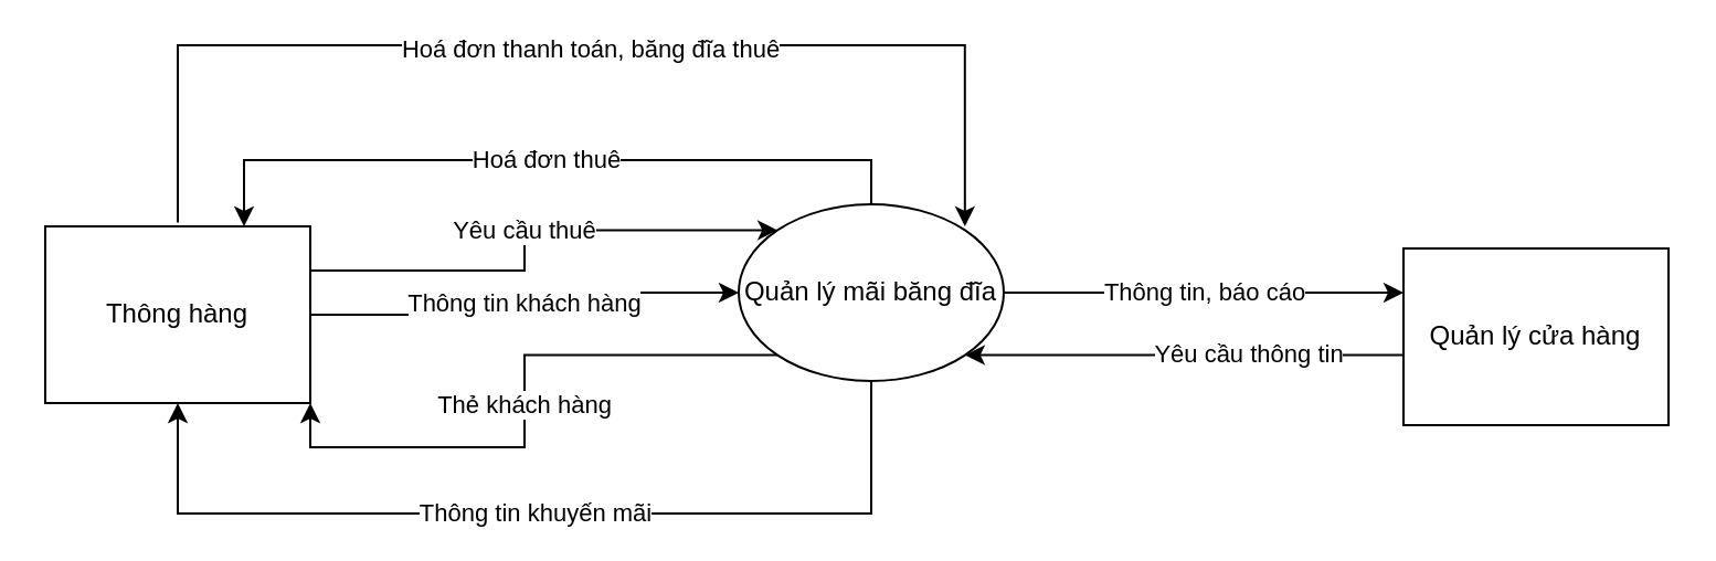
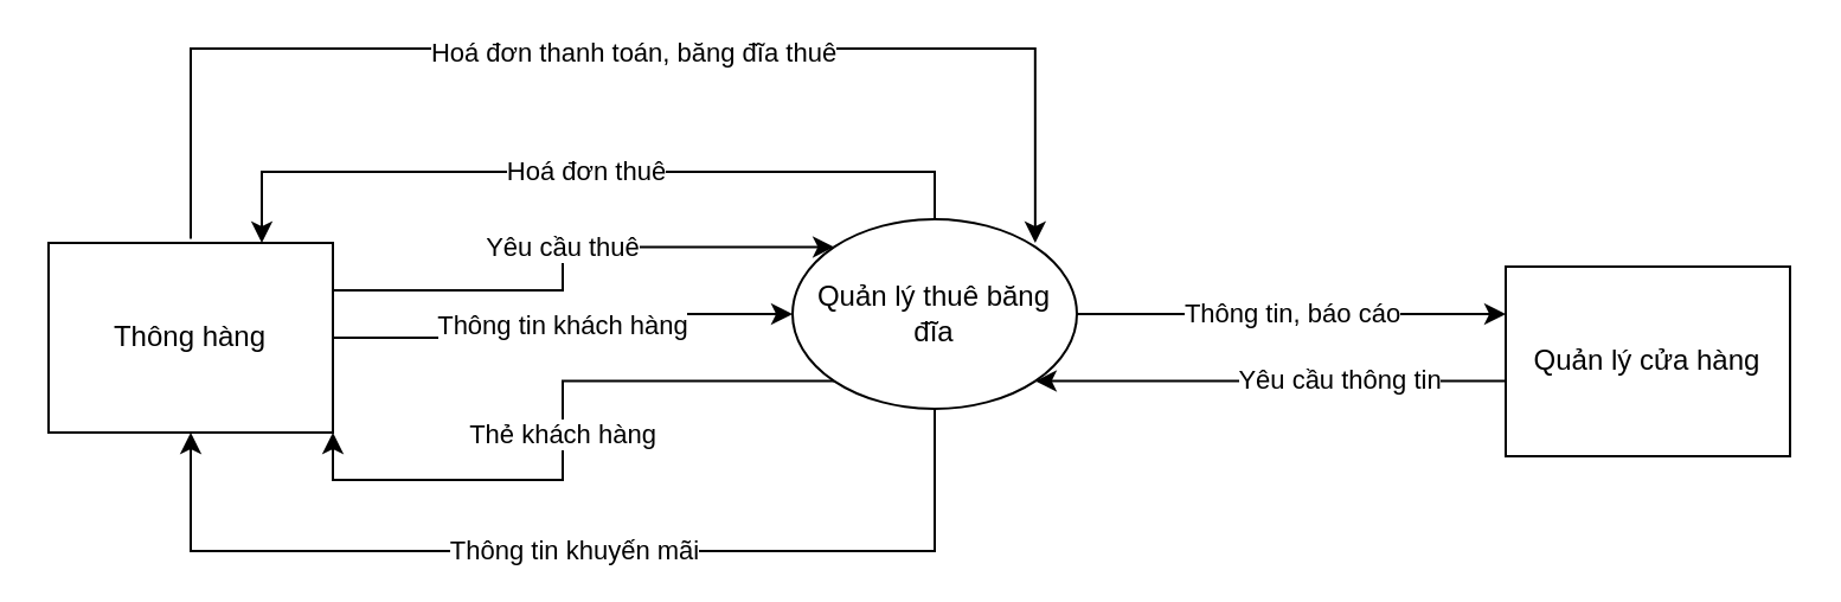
  <mxCell id="0" />
  <mxCell id="1" parent="0" />
  <mxCell id="2" value="Thông tin khách hàng" style="edgeStyle=orthogonalEdgeStyle;rounded=0;orthogonalLoop=1;jettySize=auto;html=1;exitX=1;exitY=0.5;exitDx=0;exitDy=0;entryX=0;entryY=0.5;entryDx=0;entryDy=0;" edge="1" parent="1" source="7" target="13"><mxGeometry relative="1" as="geometry" /></mxCell>
  <mxCell id="3" value="Yêu cầu thuê" style="edgeStyle=orthogonalEdgeStyle;rounded=0;orthogonalLoop=1;jettySize=auto;html=1;exitX=1;exitY=0.25;exitDx=0;exitDy=0;entryX=0;entryY=0;entryDx=0;entryDy=0;" edge="1" parent="1" source="7" target="13"><mxGeometry relative="1" as="geometry" /></mxCell>
  <mxCell id="4" style="edgeStyle=orthogonalEdgeStyle;rounded=0;orthogonalLoop=1;jettySize=auto;html=1;exitX=0.5;exitY=0;exitDx=0;exitDy=0;entryX=1;entryY=0;entryDx=0;entryDy=0;" edge="1" parent="1"><mxGeometry relative="1" as="geometry"><mxPoint x="80" y="100.28" as="sourcePoint" /><mxPoint x="436.426" y="101.996" as="targetPoint" /><Array as="points"><mxPoint x="80" y="20" /><mxPoint x="436" y="20" /></Array></mxGeometry></mxCell>
  <mxCell id="5" value="Hoá đơn thanh toán, băng đĩa thuê" style="edgeLabel;html=1;align=center;verticalAlign=middle;resizable=0;points=[];" vertex="1" connectable="0" parent="4"><mxGeometry x="0.03" y="-1" relative="1" as="geometry"><mxPoint as="offset" /></mxGeometry></mxCell>
  <mxCell id="6" value="Thông tin khuyến mãi" style="edgeStyle=orthogonalEdgeStyle;rounded=0;orthogonalLoop=1;jettySize=auto;html=1;exitX=0.5;exitY=1;exitDx=0;exitDy=0;entryX=0.5;entryY=1;entryDx=0;entryDy=0;endArrow=none;endFill=0;startArrow=classic;startFill=1;" edge="1" parent="1" source="7" target="13"><mxGeometry relative="1" as="geometry"><Array as="points"><mxPoint x="80" y="232" /><mxPoint x="394" y="232" /></Array></mxGeometry></mxCell>
  <mxCell id="7" value="Thông hàng" style="rounded=0;whiteSpace=wrap;html=1;" vertex="1" parent="1"><mxGeometry x="20" y="102" width="120" height="80" as="geometry" /></mxCell>
  <mxCell id="8" value="Yêu cầu thông tin" style="edgeStyle=orthogonalEdgeStyle;rounded=0;orthogonalLoop=1;jettySize=auto;html=1;exitX=0;exitY=0.25;exitDx=0;exitDy=0;entryX=1;entryY=1;entryDx=0;entryDy=0;" edge="1" parent="1" source="9" target="13"><mxGeometry relative="1" as="geometry"><Array as="points"><mxPoint x="650" y="160" /></Array></mxGeometry></mxCell>
  <mxCell id="9" value="Quản lý cửa hàng" style="rounded=0;whiteSpace=wrap;html=1;" vertex="1" parent="1"><mxGeometry x="635" y="112" width="120" height="80" as="geometry" /></mxCell>
  <mxCell id="10" value="Thẻ khách hàng" style="edgeStyle=orthogonalEdgeStyle;rounded=0;orthogonalLoop=1;jettySize=auto;html=1;exitX=0;exitY=1;exitDx=0;exitDy=0;entryX=1;entryY=1;entryDx=0;entryDy=0;" edge="1" parent="1" source="13" target="7"><mxGeometry relative="1" as="geometry" /></mxCell>
  <mxCell id="11" value="Hoá đơn thuê" style="edgeStyle=orthogonalEdgeStyle;rounded=0;orthogonalLoop=1;jettySize=auto;html=1;exitX=0.5;exitY=0;exitDx=0;exitDy=0;entryX=0.75;entryY=0;entryDx=0;entryDy=0;" edge="1" parent="1" source="13" target="7"><mxGeometry relative="1" as="geometry" /></mxCell>
  <mxCell id="12" value="Thông tin, báo cáo" style="edgeStyle=orthogonalEdgeStyle;rounded=0;orthogonalLoop=1;jettySize=auto;html=1;exitX=1;exitY=0.5;exitDx=0;exitDy=0;" edge="1" parent="1" source="13" target="9"><mxGeometry relative="1" as="geometry"><Array as="points"><mxPoint x="600" y="132" /><mxPoint x="600" y="132" /></Array></mxGeometry></mxCell>
- <mxCell id="13" value="Quản lý mãi băng đĩa" style="ellipse;whiteSpace=wrap;html=1;" vertex="1" parent="1"><mxGeometry x="334" y="92" width="120" height="80" as="geometry" /></mxCell>
+ <mxCell id="13" value="Quản lý thuê băng đĩa" style="ellipse;whiteSpace=wrap;html=1;" vertex="1" parent="1"><mxGeometry x="334" y="92" width="120" height="80" as="geometry" /></mxCell>
